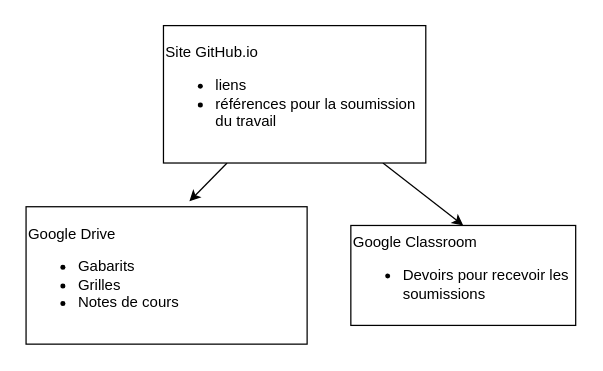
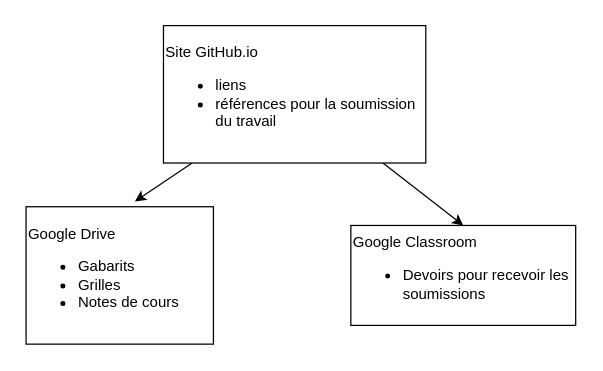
  <mxCell id="0" />
  <mxCell id="1" parent="0" />
- <mxCell id="2" value="&lt;div style=&quot;&quot;&gt;&lt;span style=&quot;background-color: initial;&quot;&gt;Google Drive&lt;/span&gt;&lt;/div&gt;&lt;ul&gt;&lt;li style=&quot;&quot;&gt;Gabarits&lt;/li&gt;&lt;li style=&quot;&quot;&gt;Grilles&lt;/li&gt;&lt;li style=&quot;&quot;&gt;Notes de cours&lt;/li&gt;&lt;/ul&gt;" style="rounded=0;whiteSpace=wrap;html=1;align=left;" parent="1" vertex="1"><mxGeometry x="20" y="165" width="225" height="110" as="geometry" /></mxCell>
+ <mxCell id="2" value="&lt;div style=&quot;&quot;&gt;&lt;span style=&quot;background-color: initial;&quot;&gt;Google Drive&lt;/span&gt;&lt;/div&gt;&lt;ul&gt;&lt;li style=&quot;&quot;&gt;Gabarits&lt;/li&gt;&lt;li style=&quot;&quot;&gt;Grilles&lt;/li&gt;&lt;li style=&quot;&quot;&gt;Notes de cours&lt;/li&gt;&lt;/ul&gt;" style="rounded=0;whiteSpace=wrap;html=1;align=left;" parent="1" vertex="1"><mxGeometry x="20" y="165" width="150" height="110" as="geometry" /></mxCell>
  <mxCell id="3" style="edgeStyle=none;html=1;entryX=0.581;entryY=-0.039;entryDx=0;entryDy=0;entryPerimeter=0;" parent="1" source="5" target="2" edge="1"><mxGeometry relative="1" as="geometry" /></mxCell>
  <mxCell id="4" style="edgeStyle=none;html=1;entryX=0.5;entryY=0;entryDx=0;entryDy=0;" parent="1" source="5" target="6" edge="1"><mxGeometry relative="1" as="geometry" /></mxCell>
  <mxCell id="5" value="Site GitHub.io&lt;br&gt;&lt;ul&gt;&lt;li&gt;liens&lt;/li&gt;&lt;li&gt;références pour la soumission du travail&lt;/li&gt;&lt;/ul&gt;" style="rounded=0;whiteSpace=wrap;html=1;align=left;" parent="1" vertex="1"><mxGeometry x="130" y="20" width="210" height="110" as="geometry" /></mxCell>
  <mxCell id="6" value="&lt;div style=&quot;&quot;&gt;&lt;span style=&quot;background-color: initial;&quot;&gt;Google Classroom&lt;/span&gt;&lt;/div&gt;&lt;ul&gt;&lt;li style=&quot;&quot;&gt;Devoirs pour recevoir les soumissions&lt;/li&gt;&lt;/ul&gt;" style="rounded=0;whiteSpace=wrap;html=1;align=left;" parent="1" vertex="1"><mxGeometry x="280" y="180" width="180" height="80" as="geometry" /></mxCell>
